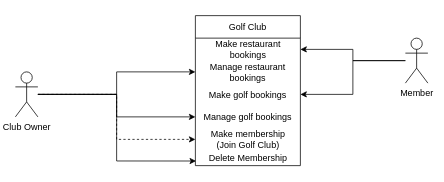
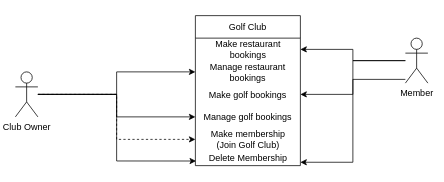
  <mxCell id="0" />
  <mxCell id="1" parent="0" />
  <mxCell id="2" value="Golf Club" style="swimlane;fontStyle=0;childLayout=stackLayout;horizontal=1;startSize=30;horizontalStack=0;resizeParent=1;resizeParentMax=0;resizeLast=0;collapsible=1;marginBottom=0;" parent="1" vertex="1"><mxGeometry x="260" y="20" width="140" height="200" as="geometry"><mxRectangle x="480" y="305" width="50" height="30" as="alternateBounds" /></mxGeometry></mxCell>
  <mxCell id="3" value="Make restaurant &lt;br&gt;bookings" style="text;html=1;align=center;verticalAlign=middle;resizable=0;points=[];autosize=1;strokeColor=none;fillColor=none;" parent="2" vertex="1"><mxGeometry y="30" width="140" height="30" as="geometry" /></mxCell>
  <mxCell id="4" value="Manage restaurant&#10;bookings" style="text;strokeColor=none;fillColor=none;align=center;verticalAlign=middle;spacingLeft=4;spacingRight=4;overflow=hidden;points=[[0,0.5],[1,0.5]];portConstraint=eastwest;rotatable=0;" parent="2" vertex="1"><mxGeometry y="60" width="140" height="30" as="geometry" /></mxCell>
  <mxCell id="5" value="Make golf bookings" style="text;strokeColor=none;fillColor=none;align=center;verticalAlign=middle;spacingLeft=4;spacingRight=4;overflow=hidden;points=[[0,0.5],[1,0.5]];portConstraint=eastwest;rotatable=0;" parent="2" vertex="1"><mxGeometry y="90" width="140" height="30" as="geometry" /></mxCell>
  <mxCell id="6" value="Manage golf bookings" style="text;strokeColor=none;fillColor=none;align=center;verticalAlign=middle;spacingLeft=4;spacingRight=4;overflow=hidden;points=[[0,0.5],[1,0.5]];portConstraint=eastwest;rotatable=0;" parent="2" vertex="1"><mxGeometry y="120" width="140" height="30" as="geometry" /></mxCell>
  <mxCell id="7" value="Make membership&lt;br&gt;(Join Golf Club)" style="text;html=1;align=center;verticalAlign=middle;resizable=0;points=[];autosize=1;strokeColor=none;fillColor=none;" parent="2" vertex="1"><mxGeometry y="150" width="140" height="30" as="geometry" /></mxCell>
  <mxCell id="8" value="Delete Membership" style="text;html=1;align=center;verticalAlign=middle;resizable=0;points=[];autosize=1;strokeColor=none;fillColor=none;" parent="2" vertex="1"><mxGeometry y="180" width="140" height="20" as="geometry" /></mxCell>
  <mxCell id="9" style="edgeStyle=orthogonalEdgeStyle;rounded=0;orthogonalLoop=1;jettySize=auto;html=1;entryX=0;entryY=0.5;entryDx=0;entryDy=0;" parent="1" target="4" edge="1"><mxGeometry relative="1" as="geometry"><mxPoint x="260" y="95" as="sourcePoint" /></mxGeometry></mxCell>
  <mxCell id="10" style="edgeStyle=orthogonalEdgeStyle;rounded=0;orthogonalLoop=1;jettySize=auto;html=1;" parent="1" source="14" target="4" edge="1"><mxGeometry relative="1" as="geometry" /></mxCell>
  <mxCell id="11" style="edgeStyle=orthogonalEdgeStyle;rounded=0;orthogonalLoop=1;jettySize=auto;html=1;" parent="1" source="14" target="6" edge="1"><mxGeometry relative="1" as="geometry" /></mxCell>
  <mxCell id="12" style="edgeStyle=orthogonalEdgeStyle;rounded=0;orthogonalLoop=1;jettySize=auto;html=1;dashed=1;" parent="1" source="14" target="7" edge="1"><mxGeometry relative="1" as="geometry"><Array as="points"><mxPoint x="155" y="125" /><mxPoint x="155" y="185" /></Array></mxGeometry></mxCell>
  <mxCell id="13" style="edgeStyle=orthogonalEdgeStyle;rounded=0;orthogonalLoop=1;jettySize=auto;html=1;entryX=0.006;entryY=0.692;entryDx=0;entryDy=0;entryPerimeter=0;" edge="1" parent="1" source="14" target="8"><mxGeometry relative="1" as="geometry" /></mxCell>
  <mxCell id="14" value="Club Owner" style="shape=umlActor;verticalLabelPosition=bottom;verticalAlign=top;html=1;outlineConnect=0;fontStyle=0;" parent="1" vertex="1"><mxGeometry x="20" y="95" width="30" height="60" as="geometry" /></mxCell>
  <mxCell id="15" style="edgeStyle=orthogonalEdgeStyle;rounded=0;orthogonalLoop=1;jettySize=auto;html=1;" edge="1" parent="1" source="18" target="3"><mxGeometry relative="1" as="geometry" /></mxCell>
  <mxCell id="16" style="edgeStyle=orthogonalEdgeStyle;rounded=0;orthogonalLoop=1;jettySize=auto;html=1;" edge="1" parent="1" source="18" target="5"><mxGeometry relative="1" as="geometry" /></mxCell>
+ <mxCell id="17" style="edgeStyle=orthogonalEdgeStyle;rounded=0;orthogonalLoop=1;jettySize=auto;html=1;entryX=1;entryY=0.775;entryDx=0;entryDy=0;entryPerimeter=0;" edge="1" parent="1" source="18" target="8"><mxGeometry relative="1" as="geometry"><Array as="points"><mxPoint x="470" y="105" /><mxPoint x="470" y="216" /></Array></mxGeometry></mxCell>
  <mxCell id="18" value="Member" style="shape=umlActor;verticalLabelPosition=bottom;verticalAlign=top;html=1;outlineConnect=0;" parent="1" vertex="1"><mxGeometry x="540" y="50" width="30" height="60" as="geometry" /></mxCell>
